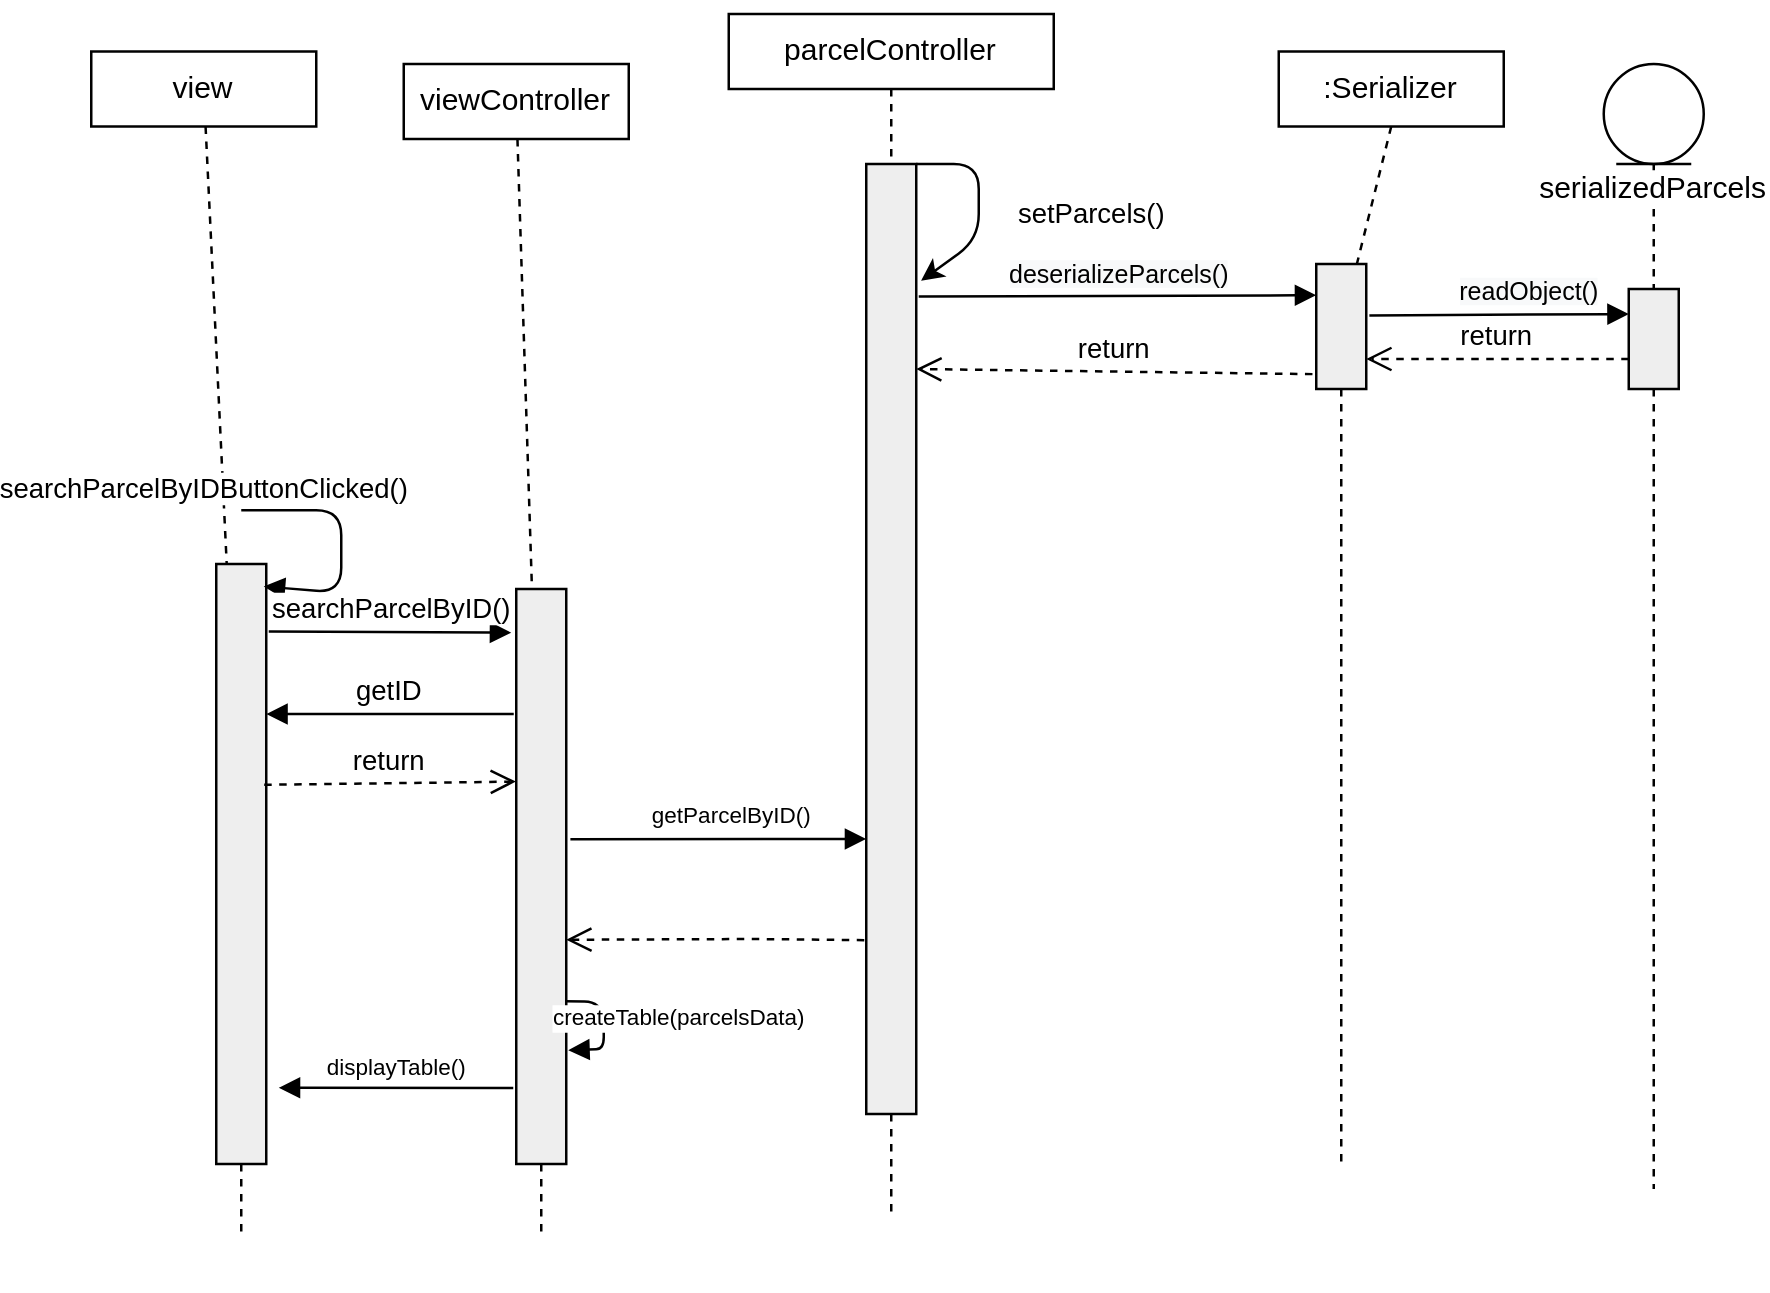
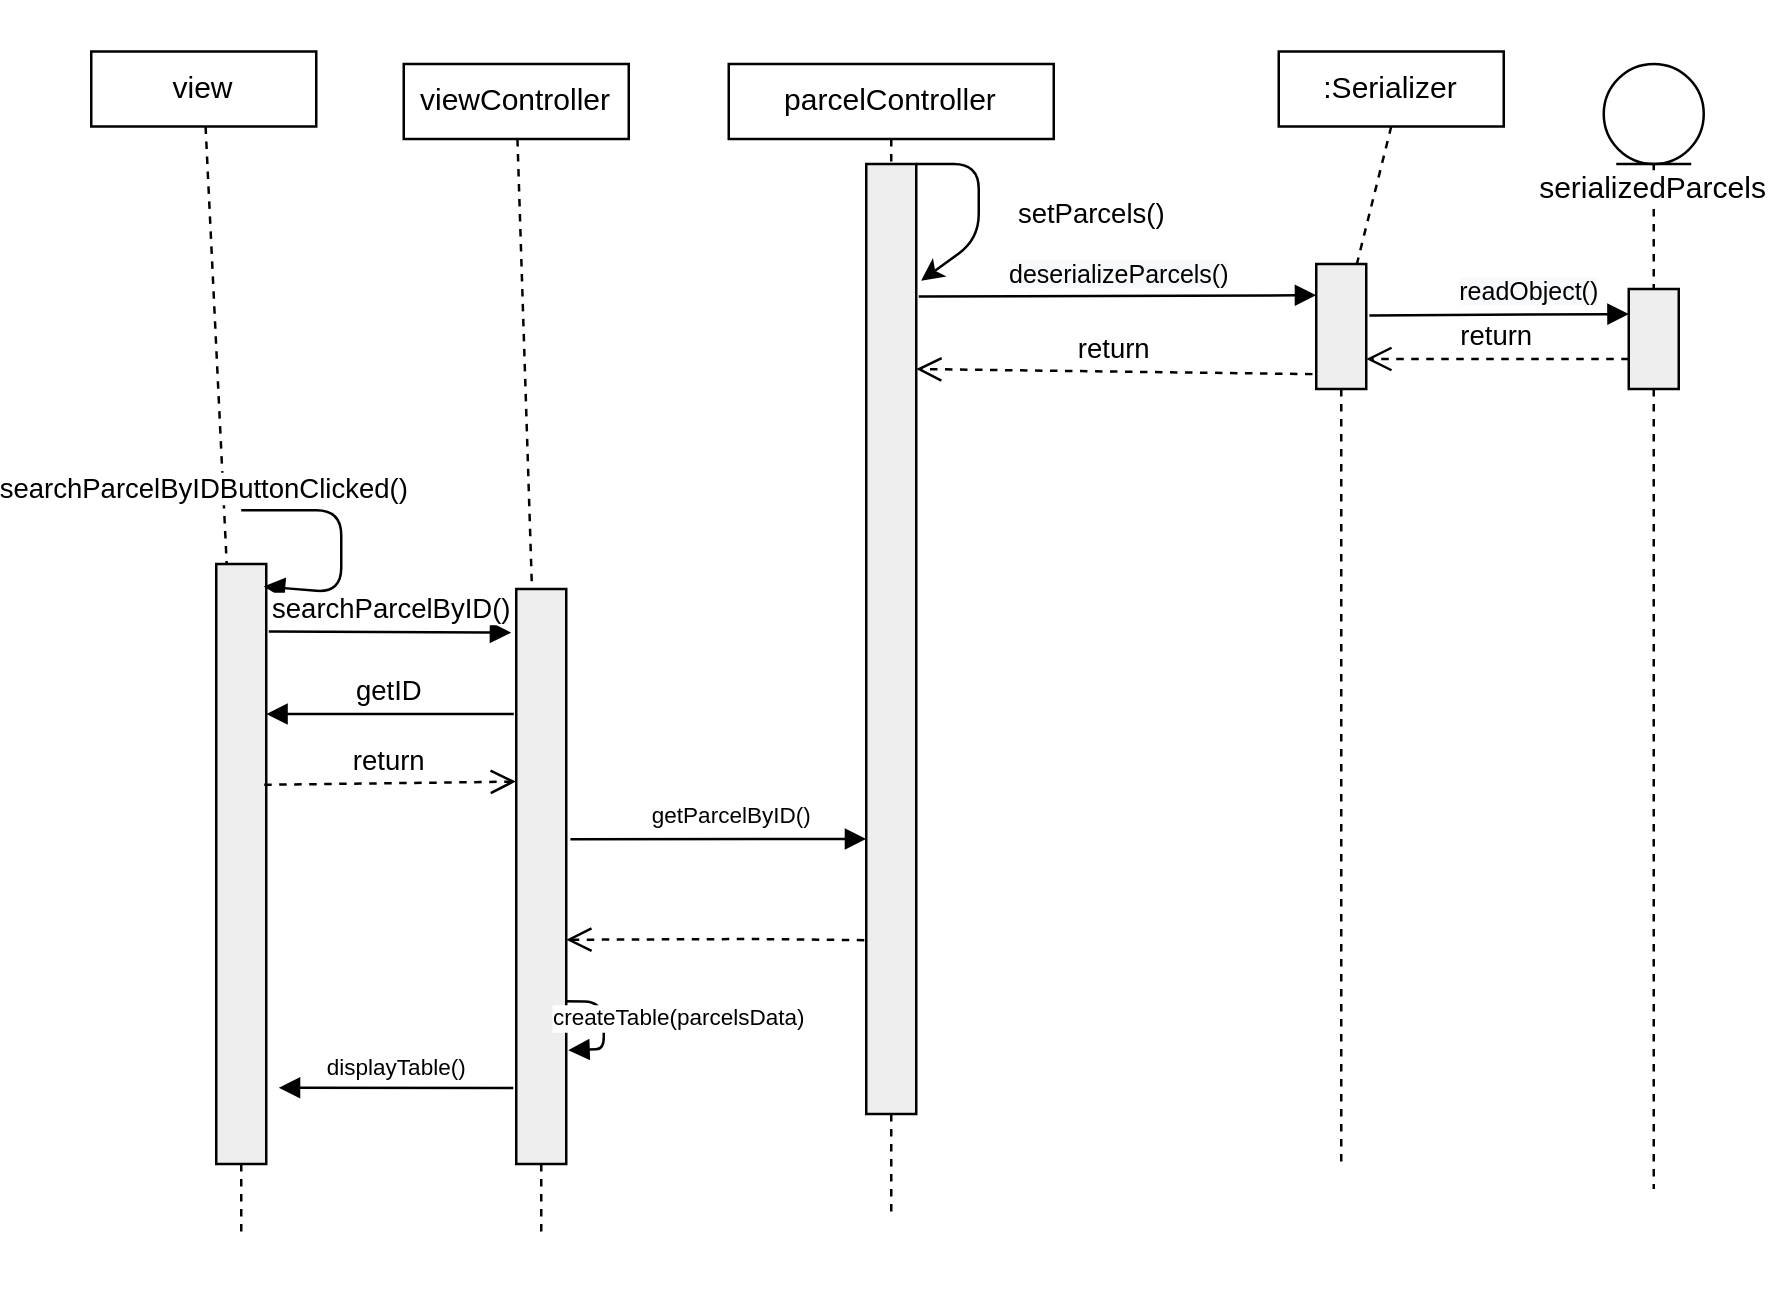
  <mxCell id="0" />
  <mxCell id="1" parent="0" />
- <mxCell id="2" value="parcelController" style="shape=rect;html=1;whiteSpace=wrap;align=center;" parent="1" vertex="1"><mxGeometry x="275" y="5" width="130" height="30" as="geometry" /></mxCell>
+ <mxCell id="2" value="parcelController" style="shape=rect;html=1;whiteSpace=wrap;align=center;" parent="1" vertex="1"><mxGeometry x="275" y="25" width="130" height="30" as="geometry" /></mxCell>
  <mxCell id="3" value="" style="edgeStyle=none;html=1;dashed=1;endArrow=none;align=center;verticalAlign=bottom;exitX=0.5;exitY=1;" parent="1" source="11" edge="1"><mxGeometry x="1" relative="1" as="geometry"><mxPoint x="340" y="485" as="targetPoint" /></mxGeometry></mxCell>
  <mxCell id="4" value=":Serializer" style="shape=rect;html=1;whiteSpace=wrap;align=center;" parent="1" vertex="1"><mxGeometry x="495" y="20" width="90" height="30" as="geometry" /></mxCell>
  <mxCell id="5" value="" style="edgeStyle=none;html=1;dashed=1;endArrow=none;align=center;verticalAlign=bottom;exitX=0.5;exitY=1;" parent="1" source="9" edge="1"><mxGeometry x="1" relative="1" as="geometry"><mxPoint x="520" y="465" as="targetPoint" /></mxGeometry></mxCell>
  <mxCell id="6" value="view" style="shape=rect;html=1;whiteSpace=wrap;align=center;" parent="1" vertex="1"><mxGeometry x="20" y="20" width="90" height="30" as="geometry" /></mxCell>
  <mxCell id="7" value="" style="edgeStyle=none;html=1;dashed=1;endArrow=none;" parent="1" source="6" target="8" edge="1"><mxGeometry relative="1" as="geometry" /></mxCell>
  <mxCell id="8" value="" style="shape=rect;html=1;fillColor=#eeeeee;" parent="1" vertex="1"><mxGeometry x="70" y="225" width="20" height="240" as="geometry" /></mxCell>
  <mxCell id="9" value="" style="shape=rect;html=1;fillColor=#eeeeee;" parent="1" vertex="1"><mxGeometry x="510" y="105" width="20" height="50" as="geometry" /></mxCell>
  <mxCell id="10" value="" style="edgeStyle=none;html=1;dashed=1;endArrow=none;align=center;verticalAlign=bottom;exitX=0.5;exitY=1;" parent="1" source="4" target="9" edge="1"><mxGeometry x="1" relative="1" as="geometry"><mxPoint x="520" y="415" as="targetPoint" /><mxPoint x="520" y="55" as="sourcePoint" /></mxGeometry></mxCell>
  <mxCell id="11" value="" style="shape=rect;html=1;fillColor=#eeeeee;" parent="1" vertex="1"><mxGeometry x="330" y="65" width="20" height="380" as="geometry" /></mxCell>
  <mxCell id="12" value="" style="edgeStyle=none;html=1;dashed=1;endArrow=none;align=center;verticalAlign=bottom;exitX=0.5;exitY=1;" parent="1" source="2" target="11" edge="1"><mxGeometry x="1" relative="1" as="geometry"><mxPoint x="340" y="415" as="targetPoint" /><mxPoint x="340" y="55" as="sourcePoint" /></mxGeometry></mxCell>
  <mxCell id="13" value="" style="endArrow=classic;html=1;exitX=1;exitY=0;exitDx=0;exitDy=0;entryX=1.097;entryY=0.123;entryDx=0;entryDy=0;entryPerimeter=0;" parent="1" source="11" target="11" edge="1"><mxGeometry width="50" height="50" relative="1" as="geometry"><mxPoint x="425" y="185" as="sourcePoint" /><mxPoint x="385" y="65" as="targetPoint" /><Array as="points"><mxPoint x="375" y="65" /><mxPoint x="375" y="95" /></Array></mxGeometry></mxCell>
  <mxCell id="14" value="setParcels()" style="text;html=1;align=center;verticalAlign=middle;resizable=0;points=[];autosize=1;fontSize=11;" parent="1" vertex="1"><mxGeometry x="385" y="75" width="70" height="20" as="geometry" /></mxCell>
  <mxCell id="15" value="serializedParcels&lt;br&gt;" style="shape=umlLifeline;participant=umlEntity;perimeter=lifelinePerimeter;whiteSpace=wrap;html=1;container=1;collapsible=0;recursiveResize=0;verticalAlign=top;spacingTop=36;labelBackgroundColor=#ffffff;outlineConnect=0;" parent="1" vertex="1"><mxGeometry x="625" y="25" width="40" height="450" as="geometry" /></mxCell>
  <mxCell id="16" value="" style="shape=rect;html=1;fillColor=#eeeeee;" parent="15" vertex="1"><mxGeometry x="10" y="90" width="20" height="40" as="geometry" /></mxCell>
  <mxCell id="17" value="&lt;span style=&quot;font-size: 10px ; background-color: rgb(248 , 249 , 250)&quot;&gt;deserializeParcels()&lt;/span&gt;" style="html=1;verticalAlign=bottom;endArrow=block;entryX=0;entryY=0.25;entryDx=0;entryDy=0;" parent="1" target="9" edge="1"><mxGeometry width="80" relative="1" as="geometry"><mxPoint x="351" y="118" as="sourcePoint" /><mxPoint x="485" y="235" as="targetPoint" /></mxGeometry></mxCell>
  <mxCell id="18" value="&lt;span style=&quot;font-size: 10px ; background-color: rgb(248 , 249 , 250)&quot;&gt;readObject()&lt;br&gt;&lt;/span&gt;" style="html=1;verticalAlign=bottom;endArrow=block;entryX=0;entryY=0.25;entryDx=0;entryDy=0;exitX=1.062;exitY=0.412;exitDx=0;exitDy=0;exitPerimeter=0;" parent="1" source="9" target="16" edge="1"><mxGeometry x="0.229" width="80" relative="1" as="geometry"><mxPoint x="361.24" y="126.6" as="sourcePoint" /><mxPoint x="520" y="125" as="targetPoint" /><mxPoint as="offset" /></mxGeometry></mxCell>
  <mxCell id="19" value="return" style="html=1;verticalAlign=bottom;endArrow=open;dashed=1;endSize=8;" parent="1" edge="1"><mxGeometry relative="1" as="geometry"><mxPoint x="635" y="143" as="sourcePoint" /><mxPoint x="530" y="143" as="targetPoint" /></mxGeometry></mxCell>
  <mxCell id="20" value="return" style="html=1;verticalAlign=bottom;endArrow=open;dashed=1;endSize=8;exitX=-0.076;exitY=0.881;exitDx=0;exitDy=0;exitPerimeter=0;fontSize=11;" parent="1" source="9" edge="1"><mxGeometry relative="1" as="geometry"><mxPoint x="493" y="145" as="sourcePoint" /><mxPoint x="350" y="147" as="targetPoint" /></mxGeometry></mxCell>
  <mxCell id="21" value="searchParcelByIDButtonClicked()" style="html=1;verticalAlign=bottom;endArrow=block;" parent="1" edge="1"><mxGeometry x="-0.232" y="-55" width="80" relative="1" as="geometry"><mxPoint x="80" y="203.5" as="sourcePoint" /><mxPoint x="89" y="234" as="targetPoint" /><Array as="points"><mxPoint x="120" y="203.5" /><mxPoint x="120" y="236.5" /></Array><mxPoint as="offset" /></mxGeometry></mxCell>
  <mxCell id="22" value="viewController" style="shape=rect;html=1;whiteSpace=wrap;align=center;" parent="1" vertex="1"><mxGeometry x="145" y="25" width="90" height="30" as="geometry" /></mxCell>
  <mxCell id="23" value="" style="edgeStyle=none;html=1;dashed=1;endArrow=none;" parent="1" source="25" edge="1"><mxGeometry relative="1" as="geometry"><mxPoint x="200" y="495" as="targetPoint" /></mxGeometry></mxCell>
  <mxCell id="24" value="searchParcelByID()" style="html=1;verticalAlign=bottom;endArrow=block;entryX=-0.1;entryY=0.076;entryDx=0;entryDy=0;entryPerimeter=0;" parent="1" target="25" edge="1"><mxGeometry width="80" relative="1" as="geometry"><mxPoint x="91" y="252" as="sourcePoint" /><mxPoint x="205" y="270" as="targetPoint" /></mxGeometry></mxCell>
  <mxCell id="25" value="" style="shape=rect;html=1;fillColor=#eeeeee;" parent="1" vertex="1"><mxGeometry x="190" y="235" width="20" height="230" as="geometry" /></mxCell>
  <mxCell id="26" value="" style="edgeStyle=none;html=1;dashed=1;endArrow=none;" parent="1" source="22" target="25" edge="1"><mxGeometry relative="1" as="geometry"><mxPoint x="200" y="55" as="sourcePoint" /><mxPoint x="200" y="495" as="targetPoint" /></mxGeometry></mxCell>
  <mxCell id="27" value="getParcelByID()" style="html=1;verticalAlign=bottom;endArrow=block;exitX=1.083;exitY=0.435;exitDx=0;exitDy=0;fontSize=9;exitPerimeter=0;" parent="1" source="25" edge="1"><mxGeometry x="0.085" y="1" width="80" relative="1" as="geometry"><mxPoint x="220" y="302.5" as="sourcePoint" /><mxPoint x="330" y="335" as="targetPoint" /><mxPoint as="offset" /></mxGeometry></mxCell>
  <mxCell id="28" value="" style="html=1;verticalAlign=bottom;endArrow=open;dashed=1;endSize=8;fontSize=9;exitX=-0.04;exitY=0.817;exitDx=0;exitDy=0;exitPerimeter=0;entryX=1;entryY=0.61;entryDx=0;entryDy=0;entryPerimeter=0;" parent="1" source="11" target="25" edge="1"><mxGeometry relative="1" as="geometry"><mxPoint x="235" y="395" as="sourcePoint" /><mxPoint x="155" y="395" as="targetPoint" /><Array as="points"><mxPoint x="285" y="375" /></Array></mxGeometry></mxCell>
  <mxCell id="29" value="createTable(parcelsData)" style="html=1;verticalAlign=bottom;endArrow=block;fontSize=9;exitX=0.98;exitY=0.717;exitDx=0;exitDy=0;exitPerimeter=0;entryX=1.04;entryY=0.802;entryDx=0;entryDy=0;entryPerimeter=0;" parent="1" source="25" target="25" edge="1"><mxGeometry x="0.415" y="-30" width="80" relative="1" as="geometry"><mxPoint x="155" y="355" as="sourcePoint" /><mxPoint x="235" y="355" as="targetPoint" /><Array as="points"><mxPoint x="225" y="400" /><mxPoint x="225" y="419" /></Array><mxPoint x="31" y="26" as="offset" /></mxGeometry></mxCell>
  <mxCell id="30" value="displayTable()" style="html=1;verticalAlign=bottom;endArrow=block;fontSize=9;exitX=-0.06;exitY=0.868;exitDx=0;exitDy=0;exitPerimeter=0;entryX=1.25;entryY=0.873;entryDx=0;entryDy=0;entryPerimeter=0;" parent="1" source="25" target="8" edge="1"><mxGeometry width="80" relative="1" as="geometry"><mxPoint x="115" y="485" as="sourcePoint" /><mxPoint x="195" y="485" as="targetPoint" /></mxGeometry></mxCell>
  <mxCell id="31" value="" style="endArrow=none;dashed=1;html=1;fontSize=9;exitX=0.5;exitY=1;exitDx=0;exitDy=0;" parent="1" source="8" edge="1"><mxGeometry width="50" height="50" relative="1" as="geometry"><mxPoint x="175" y="455" as="sourcePoint" /><mxPoint x="80" y="495" as="targetPoint" /></mxGeometry></mxCell>
  <mxCell id="32" value="getID" style="html=1;verticalAlign=bottom;endArrow=block;entryX=1;entryY=0.25;entryDx=0;entryDy=0;" edge="1" parent="1" target="8"><mxGeometry width="80" relative="1" as="geometry"><mxPoint x="189" y="285" as="sourcePoint" /><mxPoint x="435" y="255" as="targetPoint" /></mxGeometry></mxCell>
  <mxCell id="33" value="return" style="html=1;verticalAlign=bottom;endArrow=open;dashed=1;endSize=8;exitX=0.959;exitY=0.368;exitDx=0;exitDy=0;exitPerimeter=0;entryX=-0.007;entryY=0.335;entryDx=0;entryDy=0;entryPerimeter=0;" edge="1" parent="1" source="8" target="25"><mxGeometry relative="1" as="geometry"><mxPoint x="435" y="255" as="sourcePoint" /><mxPoint x="355" y="255" as="targetPoint" /></mxGeometry></mxCell>
